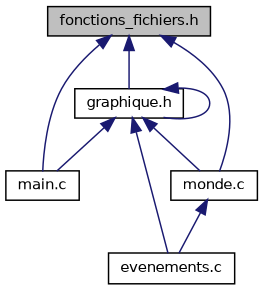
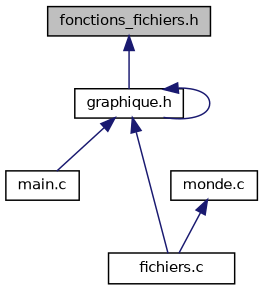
  digraph {
    node [color=black fillcolor=white fontname=Helvetica fontsize=10 shape=record style=filled]
    edge [color=midnightblue dir=back fontname=Helvetica fontsize=10 labelfontname=Helvetica labelfontsize=10 style=solid]
    n1 [fillcolor=grey75 fontcolor=black height=0.2 label="fonctions_fichiers.h" width=0.4]
    n2 [height=0.2 label="graphique.h" width=0.4]
    n3 [height=0.2 label="main.c" width=0.4]
    n4 [height=0.2 label="monde.c" width=0.4]
-   n5 [height=0.2 label="evenements.c" width=0.4]
+   n5 [height=0.2 label="fichiers.c" width=0.4]
    n1 -> n2
-   n1 -> n3
-   n1 -> n4
    n2 -> n2
    n2 -> n3
-   n2 -> n4
    n2 -> n5
    n4 -> n5
  }
